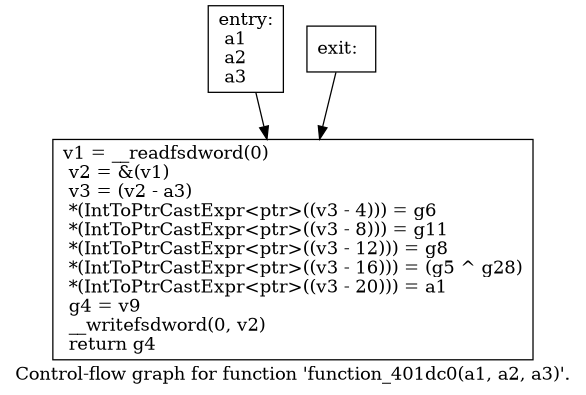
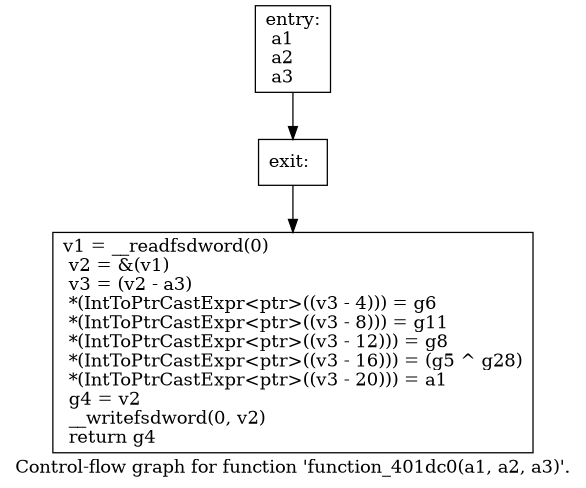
  digraph {
    label="Control-flow graph for function 'function_401dc0(a1, a2, a3)'."
    node [shape=record]
    n1 [label="{entry:\l  a1\l  a2\l  a3\l}"]
-   n2 [label="{  v1 = __readfsdword(0)\l  v2 = &(v1)\l  v3 = (v2 - a3)\l  *(IntToPtrCastExpr\<ptr\>((v3 - 4))) = g6\l  *(IntToPtrCastExpr\<ptr\>((v3 - 8))) = g11\l  *(IntToPtrCastExpr\<ptr\>((v3 - 12))) = g8\l  *(IntToPtrCastExpr\<ptr\>((v3 - 16))) = (g5 ^ g28)\l  *(IntToPtrCastExpr\<ptr\>((v3 - 20))) = a1\l  g4 = v9\l  __writefsdword(0, v2)\l  return g4\l}"]
+   n2 [label="{  v1 = __readfsdword(0)\l  v2 = &(v1)\l  v3 = (v2 - a3)\l  *(IntToPtrCastExpr\<ptr\>((v3 - 4))) = g6\l  *(IntToPtrCastExpr\<ptr\>((v3 - 8))) = g11\l  *(IntToPtrCastExpr\<ptr\>((v3 - 12))) = g8\l  *(IntToPtrCastExpr\<ptr\>((v3 - 16))) = (g5 ^ g28)\l  *(IntToPtrCastExpr\<ptr\>((v3 - 20))) = a1\l  g4 = v2\l  __writefsdword(0, v2)\l  return g4\l}"]
    n3 [label="{exit:\l}"]
-   n1 -> n2
+   n1 -> n3
    n3 -> n2
  }
